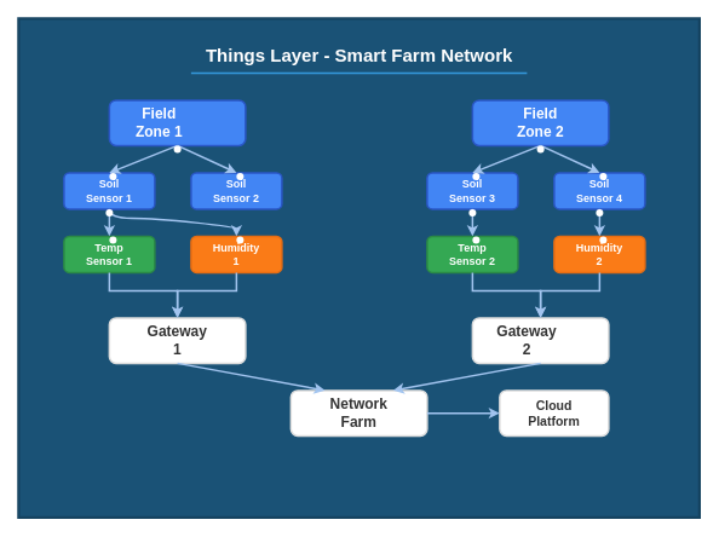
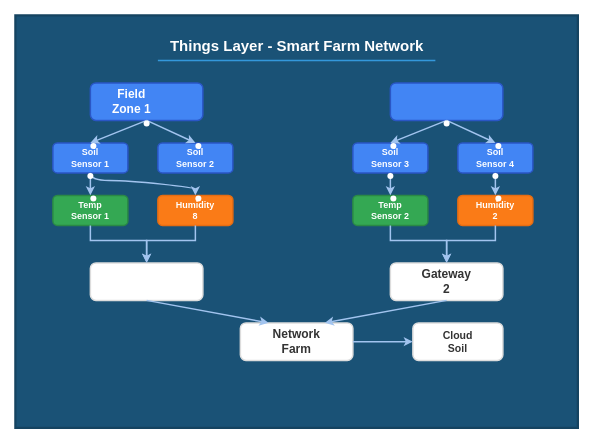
  <mxCell id="0" />
  <mxCell id="1" parent="0" />
  <mxCell id="2" value="" style="rounded=0;whiteSpace=wrap;html=1;fillColor=#1a5276;strokeColor=#154360;strokeWidth=3;" vertex="1" parent="1"><mxGeometry x="20" y="20" width="750" height="550" as="geometry" /></mxCell>
  <mxCell id="3" value="&lt;font style=&quot;font-size: 20px;&quot; color=&quot;#ffffff&quot;&gt;&lt;b&gt;Things Layer - Smart Farm Network&lt;/b&gt;&lt;/font&gt;" style="text;html=1;align=center;verticalAlign=middle;resizable=0;points=[];autosize=1;strokeColor=none;fillColor=none;" vertex="1" parent="1"><mxGeometry x="210" y="40" width="370" height="40" as="geometry" /></mxCell>
  <mxCell id="4" value="" style="endArrow=none;html=1;rounded=0;strokeWidth=2;fontColor=#ffffff;strokeColor=#3498db;" edge="1" parent="1"><mxGeometry width="50" height="50" relative="1" as="geometry"><mxPoint x="210" y="80" as="sourcePoint" /><mxPoint x="580" y="80" as="targetPoint" /></mxGeometry></mxCell>
  <mxCell id="5" value="" style="rounded=1;whiteSpace=wrap;html=1;fillColor=#4285f4;strokeColor=#2a56c6;strokeWidth=2;" vertex="1" parent="1"><mxGeometry x="120" y="110" width="150" height="50" as="geometry" /></mxCell>
  <mxCell id="6" value="&lt;font style=&quot;font-size: 16px;&quot; color=&quot;#ffffff&quot;&gt;&lt;b&gt;Field Zone 1&lt;/b&gt;&lt;/font&gt;" style="text;html=1;strokeColor=none;fillColor=none;align=center;verticalAlign=middle;whiteSpace=wrap;rounded=0;" vertex="1" parent="1"><mxGeometry x="145" y="120" width="60" height="30" as="geometry" /></mxCell>
  <mxCell id="7" value="" style="rounded=1;whiteSpace=wrap;html=1;fillColor=#4285f4;strokeColor=#2a56c6;strokeWidth=2;" vertex="1" parent="1"><mxGeometry x="70" y="190" width="100" height="40" as="geometry" /></mxCell>
  <mxCell id="8" value="&lt;font color=&quot;#ffffff&quot;&gt;&lt;b&gt;Soil Sensor 1&lt;/b&gt;&lt;/font&gt;" style="text;html=1;strokeColor=none;fillColor=none;align=center;verticalAlign=middle;whiteSpace=wrap;rounded=0;" vertex="1" parent="1"><mxGeometry x="90" y="195" width="60" height="30" as="geometry" /></mxCell>
  <mxCell id="9" value="" style="rounded=1;whiteSpace=wrap;html=1;fillColor=#4285f4;strokeColor=#2a56c6;strokeWidth=2;" vertex="1" parent="1"><mxGeometry x="210" y="190" width="100" height="40" as="geometry" /></mxCell>
  <mxCell id="10" value="&lt;font color=&quot;#ffffff&quot;&gt;&lt;b&gt;Soil Sensor 2&lt;/b&gt;&lt;/font&gt;" style="text;html=1;strokeColor=none;fillColor=none;align=center;verticalAlign=middle;whiteSpace=wrap;rounded=0;" vertex="1" parent="1"><mxGeometry x="230" y="195" width="60" height="30" as="geometry" /></mxCell>
  <mxCell id="11" value="" style="endArrow=classic;html=1;rounded=0;strokeWidth=2;fontColor=#a2c4ef;strokeColor=#a2c4ef;exitX=0.5;exitY=1;exitDx=0;exitDy=0;entryX=0.5;entryY=0;entryDx=0;entryDy=0;" edge="1" parent="1" source="5" target="7"><mxGeometry width="50" height="50" relative="1" as="geometry"><mxPoint x="370" y="350" as="sourcePoint" /><mxPoint x="420" y="300" as="targetPoint" /></mxGeometry></mxCell>
  <mxCell id="12" value="" style="endArrow=classic;html=1;rounded=0;strokeWidth=2;fontColor=#a2c4ef;strokeColor=#a2c4ef;exitX=0.5;exitY=1;exitDx=0;exitDy=0;entryX=0.5;entryY=0;entryDx=0;entryDy=0;" edge="1" parent="1" source="5" target="9"><mxGeometry width="50" height="50" relative="1" as="geometry"><mxPoint x="195" y="170" as="sourcePoint" /><mxPoint x="130" y="200" as="targetPoint" /></mxGeometry></mxCell>
  <mxCell id="13" value="" style="ellipse;whiteSpace=wrap;html=1;aspect=fixed;fillColor=#ffffff;strokeColor=none;" vertex="1" parent="1"><mxGeometry x="191" y="160" width="8" height="8" as="geometry" /></mxCell>
  <mxCell id="14" value="" style="ellipse;whiteSpace=wrap;html=1;aspect=fixed;fillColor=#ffffff;strokeColor=none;" vertex="1" parent="1"><mxGeometry x="120" y="190" width="8" height="8" as="geometry" /></mxCell>
  <mxCell id="15" value="" style="ellipse;whiteSpace=wrap;html=1;aspect=fixed;fillColor=#ffffff;strokeColor=none;" vertex="1" parent="1"><mxGeometry x="260" y="190" width="8" height="8" as="geometry" /></mxCell>
  <mxCell id="16" value="" style="rounded=1;whiteSpace=wrap;html=1;fillColor=#4285f4;strokeColor=#2a56c6;strokeWidth=2;" vertex="1" parent="1"><mxGeometry x="520" y="110" width="150" height="50" as="geometry" /></mxCell>
- <mxCell id="17" value="&lt;font style=&quot;font-size: 16px;&quot; color=&quot;#ffffff&quot;&gt;&lt;b&gt;Field Zone 2&lt;/b&gt;&lt;/font&gt;" style="text;html=1;strokeColor=none;fillColor=none;align=center;verticalAlign=middle;whiteSpace=wrap;rounded=0;" vertex="1" parent="1"><mxGeometry x="565" y="120" width="60" height="30" as="geometry" /></mxCell>
  <mxCell id="18" value="" style="rounded=1;whiteSpace=wrap;html=1;fillColor=#4285f4;strokeColor=#2a56c6;strokeWidth=2;" vertex="1" parent="1"><mxGeometry x="470" y="190" width="100" height="40" as="geometry" /></mxCell>
  <mxCell id="19" value="&lt;font color=&quot;#ffffff&quot;&gt;&lt;b&gt;Soil Sensor 3&lt;/b&gt;&lt;/font&gt;" style="text;html=1;strokeColor=none;fillColor=none;align=center;verticalAlign=middle;whiteSpace=wrap;rounded=0;" vertex="1" parent="1"><mxGeometry x="490" y="195" width="60" height="30" as="geometry" /></mxCell>
  <mxCell id="20" value="" style="rounded=1;whiteSpace=wrap;html=1;fillColor=#4285f4;strokeColor=#2a56c6;strokeWidth=2;" vertex="1" parent="1"><mxGeometry x="610" y="190" width="100" height="40" as="geometry" /></mxCell>
  <mxCell id="21" value="&lt;font color=&quot;#ffffff&quot;&gt;&lt;b&gt;Soil Sensor 4&lt;/b&gt;&lt;/font&gt;" style="text;html=1;strokeColor=none;fillColor=none;align=center;verticalAlign=middle;whiteSpace=wrap;rounded=0;" vertex="1" parent="1"><mxGeometry x="630" y="195" width="60" height="30" as="geometry" /></mxCell>
  <mxCell id="22" value="" style="endArrow=classic;html=1;rounded=0;strokeWidth=2;fontColor=#a2c4ef;strokeColor=#a2c4ef;exitX=0.5;exitY=1;exitDx=0;exitDy=0;entryX=0.5;entryY=0;entryDx=0;entryDy=0;" edge="1" parent="1" source="16" target="18"><mxGeometry width="50" height="50" relative="1" as="geometry"><mxPoint x="195" y="170" as="sourcePoint" /><mxPoint x="130" y="200" as="targetPoint" /></mxGeometry></mxCell>
  <mxCell id="23" value="" style="endArrow=classic;html=1;rounded=0;strokeWidth=2;fontColor=#a2c4ef;strokeColor=#a2c4ef;exitX=0.5;exitY=1;exitDx=0;exitDy=0;entryX=0.5;entryY=0;entryDx=0;entryDy=0;" edge="1" parent="1" source="16" target="20"><mxGeometry width="50" height="50" relative="1" as="geometry"><mxPoint x="605" y="170" as="sourcePoint" /><mxPoint x="530" y="200" as="targetPoint" /></mxGeometry></mxCell>
  <mxCell id="24" value="" style="ellipse;whiteSpace=wrap;html=1;aspect=fixed;fillColor=#ffffff;strokeColor=none;" vertex="1" parent="1"><mxGeometry x="591" y="160" width="8" height="8" as="geometry" /></mxCell>
  <mxCell id="25" value="" style="ellipse;whiteSpace=wrap;html=1;aspect=fixed;fillColor=#ffffff;strokeColor=none;" vertex="1" parent="1"><mxGeometry x="520" y="190" width="8" height="8" as="geometry" /></mxCell>
  <mxCell id="26" value="" style="ellipse;whiteSpace=wrap;html=1;aspect=fixed;fillColor=#ffffff;strokeColor=none;" vertex="1" parent="1"><mxGeometry x="660" y="190" width="8" height="8" as="geometry" /></mxCell>
  <mxCell id="27" value="" style="rounded=1;whiteSpace=wrap;html=1;fillColor=#34a853;strokeColor=#2a8845;strokeWidth=2;" vertex="1" parent="1"><mxGeometry x="70" y="260" width="100" height="40" as="geometry" /></mxCell>
  <mxCell id="28" value="&lt;font color=&quot;#ffffff&quot;&gt;&lt;b&gt;Temp Sensor 1&lt;/b&gt;&lt;/font&gt;" style="text;html=1;strokeColor=none;fillColor=none;align=center;verticalAlign=middle;whiteSpace=wrap;rounded=0;" vertex="1" parent="1"><mxGeometry x="90" y="265" width="60" height="30" as="geometry" /></mxCell>
  <mxCell id="29" value="" style="rounded=1;whiteSpace=wrap;html=1;fillColor=#fa7b17;strokeColor=#e56c12;strokeWidth=2;" vertex="1" parent="1"><mxGeometry x="210" y="260" width="100" height="40" as="geometry" /></mxCell>
- <mxCell id="30" value="&lt;font color=&quot;#ffffff&quot;&gt;&lt;b&gt;Humidity 1&lt;/b&gt;&lt;/font&gt;" style="text;html=1;strokeColor=none;fillColor=none;align=center;verticalAlign=middle;whiteSpace=wrap;rounded=0;" vertex="1" parent="1"><mxGeometry x="230" y="265" width="60" height="30" as="geometry" /></mxCell>
+ <mxCell id="30" value="&lt;font color=&quot;#ffffff&quot;&gt;&lt;b&gt;Humidity 8&lt;/b&gt;&lt;/font&gt;" style="text;html=1;strokeColor=none;fillColor=none;align=center;verticalAlign=middle;whiteSpace=wrap;rounded=0;" vertex="1" parent="1"><mxGeometry x="230" y="265" width="60" height="30" as="geometry" /></mxCell>
  <mxCell id="31" value="" style="rounded=1;whiteSpace=wrap;html=1;fillColor=#34a853;strokeColor=#2a8845;strokeWidth=2;" vertex="1" parent="1"><mxGeometry x="470" y="260" width="100" height="40" as="geometry" /></mxCell>
  <mxCell id="32" value="&lt;font color=&quot;#ffffff&quot;&gt;&lt;b&gt;Temp Sensor 2&lt;/b&gt;&lt;/font&gt;" style="text;html=1;strokeColor=none;fillColor=none;align=center;verticalAlign=middle;whiteSpace=wrap;rounded=0;" vertex="1" parent="1"><mxGeometry x="490" y="265" width="60" height="30" as="geometry" /></mxCell>
  <mxCell id="33" value="" style="rounded=1;whiteSpace=wrap;html=1;fillColor=#fa7b17;strokeColor=#e56c12;strokeWidth=2;" vertex="1" parent="1"><mxGeometry x="610" y="260" width="100" height="40" as="geometry" /></mxCell>
  <mxCell id="34" value="&lt;font color=&quot;#ffffff&quot;&gt;&lt;b&gt;Humidity 2&lt;/b&gt;&lt;/font&gt;" style="text;html=1;strokeColor=none;fillColor=none;align=center;verticalAlign=middle;whiteSpace=wrap;rounded=0;" vertex="1" parent="1"><mxGeometry x="630" y="265" width="60" height="30" as="geometry" /></mxCell>
  <mxCell id="35" value="" style="curved=1;endArrow=classic;html=1;rounded=0;strokeWidth=2;fontColor=#a2c4ef;strokeColor=#a2c4ef;exitX=0.5;exitY=1;exitDx=0;exitDy=0;entryX=0.5;entryY=0;entryDx=0;entryDy=0;" edge="1" parent="1" source="7" target="27"><mxGeometry width="50" height="50" relative="1" as="geometry"><mxPoint x="120" y="240" as="sourcePoint" /><mxPoint x="120" y="270" as="targetPoint" /><Array as="points"><mxPoint x="120" y="240" /><mxPoint x="120" y="250" /></Array></mxGeometry></mxCell>
  <mxCell id="36" value="" style="curved=1;endArrow=classic;html=1;rounded=0;strokeWidth=2;fontColor=#a2c4ef;strokeColor=#a2c4ef;exitX=0.5;exitY=1;exitDx=0;exitDy=0;entryX=0.5;entryY=0;entryDx=0;entryDy=0;" edge="1" parent="1" source="7" target="29"><mxGeometry width="50" height="50" relative="1" as="geometry"><mxPoint x="130" y="240" as="sourcePoint" /><mxPoint x="130" y="270" as="targetPoint" /><Array as="points"><mxPoint x="120" y="240" /><mxPoint x="170" y="240" /><mxPoint x="260" y="250" /></Array></mxGeometry></mxCell>
  <mxCell id="37" value="" style="curved=1;endArrow=classic;html=1;rounded=0;strokeWidth=2;fontColor=#a2c4ef;strokeColor=#a2c4ef;exitX=0.5;exitY=1;exitDx=0;exitDy=0;entryX=0.5;entryY=0;entryDx=0;entryDy=0;" edge="1" parent="1" source="18" target="31"><mxGeometry width="50" height="50" relative="1" as="geometry"><mxPoint x="130" y="240" as="sourcePoint" /><mxPoint x="130" y="270" as="targetPoint" /><Array as="points"><mxPoint x="520" y="240" /><mxPoint x="520" y="250" /></Array></mxGeometry></mxCell>
  <mxCell id="38" value="" style="curved=1;endArrow=classic;html=1;rounded=0;strokeWidth=2;fontColor=#a2c4ef;strokeColor=#a2c4ef;exitX=0.5;exitY=1;exitDx=0;exitDy=0;entryX=0.5;entryY=0;entryDx=0;entryDy=0;" edge="1" parent="1" source="20" target="33"><mxGeometry width="50" height="50" relative="1" as="geometry"><mxPoint x="530" y="240" as="sourcePoint" /><mxPoint x="530" y="270" as="targetPoint" /><Array as="points"><mxPoint x="660" y="240" /><mxPoint x="660" y="250" /></Array></mxGeometry></mxCell>
  <mxCell id="39" value="" style="ellipse;whiteSpace=wrap;html=1;aspect=fixed;fillColor=#ffffff;strokeColor=none;" vertex="1" parent="1"><mxGeometry x="116" y="230" width="8" height="8" as="geometry" /></mxCell>
  <mxCell id="40" value="" style="ellipse;whiteSpace=wrap;html=1;aspect=fixed;fillColor=#ffffff;strokeColor=none;" vertex="1" parent="1"><mxGeometry x="120" y="260" width="8" height="8" as="geometry" /></mxCell>
  <mxCell id="41" value="" style="ellipse;whiteSpace=wrap;html=1;aspect=fixed;fillColor=#ffffff;strokeColor=none;" vertex="1" parent="1"><mxGeometry x="260" y="260" width="8" height="8" as="geometry" /></mxCell>
  <mxCell id="42" value="" style="ellipse;whiteSpace=wrap;html=1;aspect=fixed;fillColor=#ffffff;strokeColor=none;" vertex="1" parent="1"><mxGeometry x="516" y="230" width="8" height="8" as="geometry" /></mxCell>
  <mxCell id="43" value="" style="ellipse;whiteSpace=wrap;html=1;aspect=fixed;fillColor=#ffffff;strokeColor=none;" vertex="1" parent="1"><mxGeometry x="520" y="260" width="8" height="8" as="geometry" /></mxCell>
  <mxCell id="44" value="" style="ellipse;whiteSpace=wrap;html=1;aspect=fixed;fillColor=#ffffff;strokeColor=none;" vertex="1" parent="1"><mxGeometry x="656" y="230" width="8" height="8" as="geometry" /></mxCell>
  <mxCell id="45" value="" style="ellipse;whiteSpace=wrap;html=1;aspect=fixed;fillColor=#ffffff;strokeColor=none;" vertex="1" parent="1"><mxGeometry x="660" y="260" width="8" height="8" as="geometry" /></mxCell>
  <mxCell id="46" value="" style="rounded=1;whiteSpace=wrap;html=1;fillColor=#ffffff;strokeColor=#dddddd;strokeWidth=2;" vertex="1" parent="1"><mxGeometry x="120" y="350" width="150" height="50" as="geometry" /></mxCell>
- <mxCell id="47" value="&lt;font style=&quot;font-size: 16px;&quot; color=&quot;#333333&quot;&gt;&lt;b&gt;Gateway 1&lt;/b&gt;&lt;/font&gt;" style="text;html=1;strokeColor=none;fillColor=none;align=center;verticalAlign=middle;whiteSpace=wrap;rounded=0;" vertex="1" parent="1"><mxGeometry x="165" y="360" width="60" height="30" as="geometry" /></mxCell>
  <mxCell id="48" value="" style="rounded=1;whiteSpace=wrap;html=1;fillColor=#ffffff;strokeColor=#dddddd;strokeWidth=2;" vertex="1" parent="1"><mxGeometry x="520" y="350" width="150" height="50" as="geometry" /></mxCell>
- <mxCell id="49" value="&lt;font style=&quot;font-size: 16px;&quot; color=&quot;#333333&quot;&gt;&lt;b&gt;Gateway 2&lt;/b&gt;&lt;/font&gt;" style="text;html=1;strokeColor=none;fillColor=none;align=center;verticalAlign=middle;whiteSpace=wrap;rounded=0;" vertex="1" parent="1"><mxGeometry x="550" y="360" width="60" height="30" as="geometry" /></mxCell>
+ <mxCell id="49" value="&lt;font style=&quot;font-size: 16px;&quot; color=&quot;#333333&quot;&gt;&lt;b&gt;Gateway 2&lt;/b&gt;&lt;/font&gt;" style="text;html=1;strokeColor=none;fillColor=none;align=center;verticalAlign=middle;whiteSpace=wrap;rounded=0;" vertex="1" parent="1"><mxGeometry x="565" y="360" width="60" height="30" as="geometry" /></mxCell>
  <mxCell id="50" value="" style="endArrow=classic;html=1;rounded=0;strokeWidth=2;fontColor=#a2c4ef;strokeColor=#a2c4ef;entryX=0.5;entryY=0;entryDx=0;entryDy=0;" edge="1" parent="1" target="46"><mxGeometry width="50" height="50" relative="1" as="geometry"><mxPoint x="120" y="300" as="sourcePoint" /><mxPoint x="230" y="340" as="targetPoint" /><Array as="points"><mxPoint x="120" y="320" /><mxPoint x="195" y="320" /></Array></mxGeometry></mxCell>
  <mxCell id="51" value="" style="endArrow=classic;html=1;rounded=0;strokeWidth=2;fontColor=#a2c4ef;strokeColor=#a2c4ef;entryX=0.5;entryY=0;entryDx=0;entryDy=0;exitX=0.5;exitY=1;exitDx=0;exitDy=0;" edge="1" parent="1" source="29" target="46"><mxGeometry width="50" height="50" relative="1" as="geometry"><mxPoint x="130" y="310" as="sourcePoint" /><mxPoint x="205" y="360" as="targetPoint" /><Array as="points"><mxPoint x="260" y="320" /><mxPoint x="195" y="320" /></Array></mxGeometry></mxCell>
  <mxCell id="52" value="" style="endArrow=classic;html=1;rounded=0;strokeWidth=2;fontColor=#a2c4ef;strokeColor=#a2c4ef;entryX=0.5;entryY=0;entryDx=0;entryDy=0;exitX=0.5;exitY=1;exitDx=0;exitDy=0;" edge="1" parent="1" source="31" target="48"><mxGeometry width="50" height="50" relative="1" as="geometry"><mxPoint x="270" y="310" as="sourcePoint" /><mxPoint x="205" y="360" as="targetPoint" /><Array as="points"><mxPoint x="520" y="320" /><mxPoint x="595" y="320" /></Array></mxGeometry></mxCell>
  <mxCell id="53" value="" style="endArrow=classic;html=1;rounded=0;strokeWidth=2;fontColor=#a2c4ef;strokeColor=#a2c4ef;entryX=0.5;entryY=0;entryDx=0;entryDy=0;exitX=0.5;exitY=1;exitDx=0;exitDy=0;" edge="1" parent="1" source="33" target="48"><mxGeometry width="50" height="50" relative="1" as="geometry"><mxPoint x="530" y="310" as="sourcePoint" /><mxPoint x="605" y="360" as="targetPoint" /><Array as="points"><mxPoint x="660" y="320" /><mxPoint x="595" y="320" /></Array></mxGeometry></mxCell>
  <mxCell id="54" value="" style="rounded=1;whiteSpace=wrap;html=1;fillColor=#ffffff;strokeColor=#dddddd;strokeWidth=2;" vertex="1" parent="1"><mxGeometry x="320" y="430" width="150" height="50" as="geometry" /></mxCell>
  <mxCell id="55" value="&lt;font style=&quot;font-size: 16px;&quot; color=&quot;#333333&quot;&gt;&lt;b&gt;Network Farm&lt;/b&gt;&lt;/font&gt;" style="text;html=1;strokeColor=none;fillColor=none;align=center;verticalAlign=middle;whiteSpace=wrap;rounded=0;" vertex="1" parent="1"><mxGeometry x="365" y="440" width="60" height="30" as="geometry" /></mxCell>
  <mxCell id="56" value="" style="endArrow=classic;html=1;rounded=0;strokeWidth=2;fontColor=#a2c4ef;strokeColor=#a2c4ef;exitX=0.5;exitY=1;exitDx=0;exitDy=0;entryX=0.25;entryY=0;entryDx=0;entryDy=0;" edge="1" parent="1" source="46" target="54"><mxGeometry width="50" height="50" relative="1" as="geometry"><mxPoint x="370" y="380" as="sourcePoint" /><mxPoint x="420" y="330" as="targetPoint" /></mxGeometry></mxCell>
  <mxCell id="57" value="" style="endArrow=classic;html=1;rounded=0;strokeWidth=2;fontColor=#a2c4ef;strokeColor=#a2c4ef;exitX=0.5;exitY=1;exitDx=0;exitDy=0;entryX=0.75;entryY=0;entryDx=0;entryDy=0;" edge="1" parent="1" source="48" target="54"><mxGeometry width="50" height="50" relative="1" as="geometry"><mxPoint x="205" y="410" as="sourcePoint" /><mxPoint x="367.5" y="440" as="targetPoint" /></mxGeometry></mxCell>
  <mxCell id="58" value="" style="rounded=1;whiteSpace=wrap;html=1;fillColor=#ffffff;strokeColor=#dddddd;strokeWidth=2;" vertex="1" parent="1"><mxGeometry x="550" y="430" width="120" height="50" as="geometry" /></mxCell>
- <mxCell id="59" value="&lt;font style=&quot;font-size: 14px;&quot; color=&quot;#333333&quot;&gt;&lt;b&gt;Cloud Platform&lt;/b&gt;&lt;/font&gt;" style="text;html=1;strokeColor=none;fillColor=none;align=center;verticalAlign=middle;whiteSpace=wrap;rounded=0;" vertex="1" parent="1"><mxGeometry x="580" y="440" width="60" height="30" as="geometry" /></mxCell>
+ <mxCell id="59" value="&lt;font style=&quot;font-size: 14px;&quot; color=&quot;#333333&quot;&gt;&lt;b&gt;Cloud Soil&lt;/b&gt;&lt;/font&gt;" style="text;html=1;strokeColor=none;fillColor=none;align=center;verticalAlign=middle;whiteSpace=wrap;rounded=0;" vertex="1" parent="1"><mxGeometry x="580" y="440" width="60" height="30" as="geometry" /></mxCell>
  <mxCell id="60" value="" style="endArrow=classic;html=1;rounded=0;strokeWidth=2;fontColor=#a2c4ef;strokeColor=#a2c4ef;exitX=1;exitY=0.5;exitDx=0;exitDy=0;entryX=0;entryY=0.5;entryDx=0;entryDy=0;" edge="1" parent="1" source="54" target="58"><mxGeometry width="50" height="50" relative="1" as="geometry"><mxPoint x="605" y="410" as="sourcePoint" /><mxPoint x="432.5" y="440" as="targetPoint" /></mxGeometry></mxCell>
